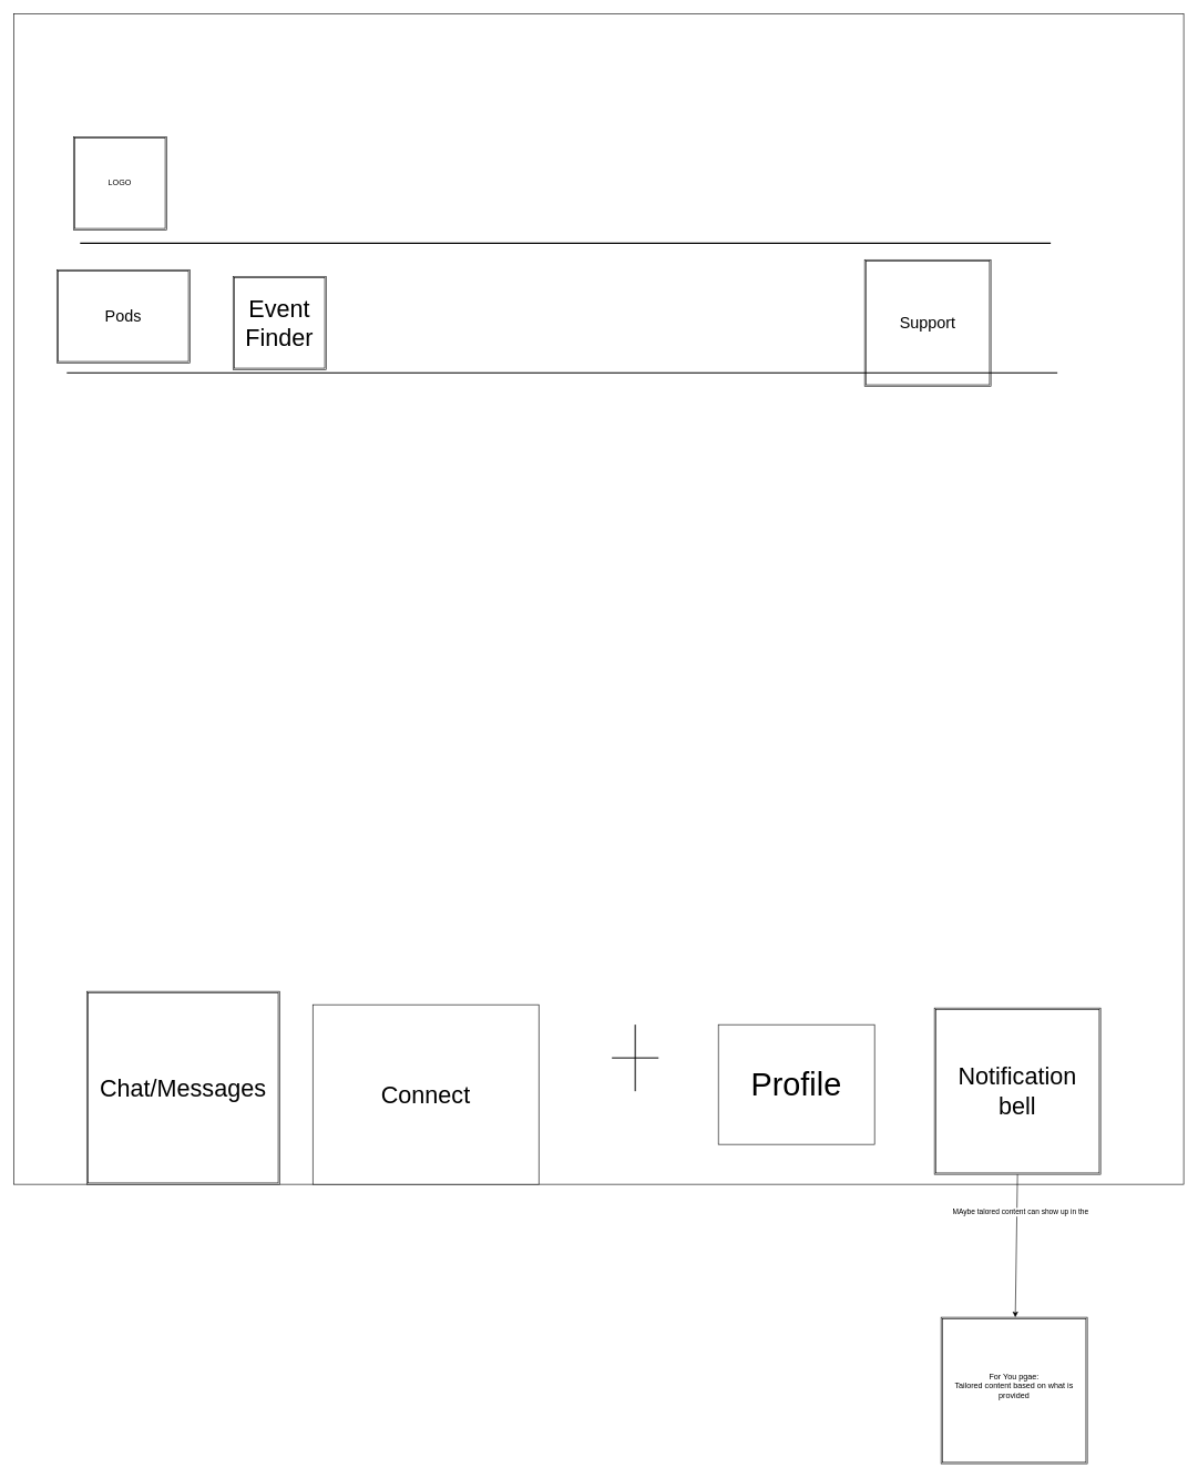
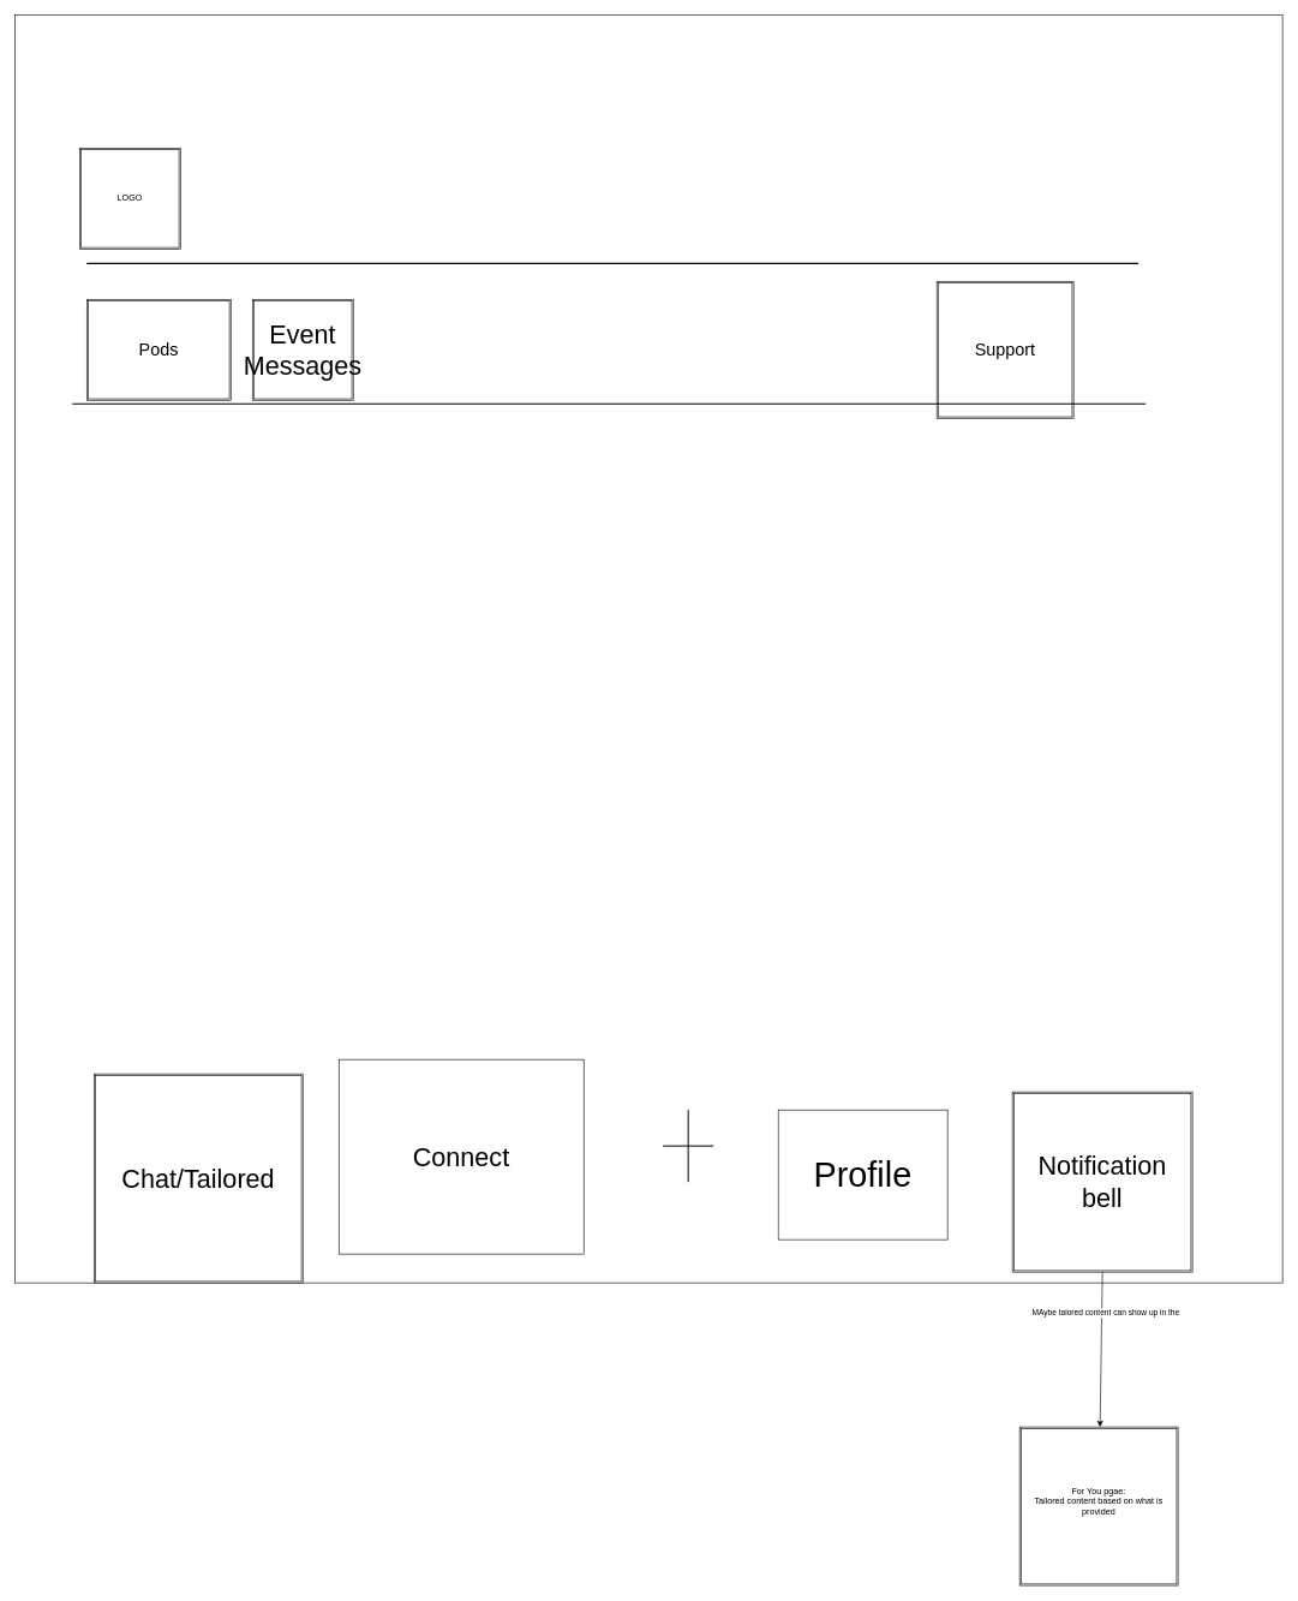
  <mxCell id="0" />
  <mxCell id="1" parent="0" />
  <mxCell id="2" value="" style="whiteSpace=wrap;html=1;aspect=fixed;" parent="1" vertex="1"><mxGeometry x="20" y="20" width="1760" height="1760" as="geometry" /></mxCell>
- <mxCell id="3" value="&lt;font style=&quot;font-size: 36px;&quot;&gt;Connect&lt;/font&gt;" style="rounded=0;whiteSpace=wrap;html=1;" parent="1" vertex="1"><mxGeometry x="470" y="1510" width="340" height="270" as="geometry" /></mxCell>
+ <mxCell id="3" value="&lt;font style=&quot;font-size: 36px;&quot;&gt;Connect&lt;/font&gt;" style="rounded=0;whiteSpace=wrap;html=1;" parent="1" vertex="1"><mxGeometry x="470" y="1470" width="340" height="270" as="geometry" /></mxCell>
  <mxCell id="4" value="" style="line;strokeWidth=2;html=1;" parent="1" vertex="1"><mxGeometry x="120" y="360" width="1460" height="10" as="geometry" /></mxCell>
- <mxCell id="5" value="&lt;font style=&quot;font-size: 24px;&quot;&gt;Pods&lt;/font&gt;" style="shape=ext;double=1;rounded=0;whiteSpace=wrap;html=1;" parent="1" vertex="1"><mxGeometry x="85" y="405" width="200" height="140" as="geometry" /></mxCell>
+ <mxCell id="5" value="&lt;font style=&quot;font-size: 24px;&quot;&gt;Pods&lt;/font&gt;" style="shape=ext;double=1;rounded=0;whiteSpace=wrap;html=1;" parent="1" vertex="1"><mxGeometry x="120" y="415" width="200" height="140" as="geometry" /></mxCell>
  <mxCell id="6" value="LOGO" style="shape=ext;double=1;whiteSpace=wrap;html=1;aspect=fixed;" parent="1" vertex="1"><mxGeometry x="110" y="205" width="140" height="140" as="geometry" /></mxCell>
- <mxCell id="7" value="&lt;font style=&quot;font-size: 36px;&quot;&gt;Chat/Messages&lt;/font&gt;" style="shape=ext;double=1;whiteSpace=wrap;html=1;aspect=fixed;" parent="1" vertex="1"><mxGeometry x="130" y="1490" width="290" height="290" as="geometry" /></mxCell>
+ <mxCell id="7" value="&lt;font style=&quot;font-size: 36px;&quot;&gt;Chat/Tailored&lt;/font&gt;" style="shape=ext;double=1;whiteSpace=wrap;html=1;aspect=fixed;" parent="1" vertex="1"><mxGeometry x="130" y="1490" width="290" height="290" as="geometry" /></mxCell>
  <mxCell id="8" value="&lt;font style=&quot;font-size: 24px;&quot;&gt;Support&lt;/font&gt;" style="shape=ext;double=1;whiteSpace=wrap;html=1;aspect=fixed;" parent="1" vertex="1"><mxGeometry x="1300" y="390" width="190" height="190" as="geometry" /></mxCell>
- <mxCell id="9" value="&lt;font style=&quot;font-size: 36px;&quot;&gt;Event Finder&lt;/font&gt;" style="shape=ext;double=1;whiteSpace=wrap;html=1;aspect=fixed;" parent="1" vertex="1"><mxGeometry x="350" y="415" width="140" height="140" as="geometry" /></mxCell>
+ <mxCell id="9" value="&lt;font style=&quot;font-size: 36px;&quot;&gt;Event Messages&lt;/font&gt;" style="shape=ext;double=1;whiteSpace=wrap;html=1;aspect=fixed;" parent="1" vertex="1"><mxGeometry x="350" y="415" width="140" height="140" as="geometry" /></mxCell>
  <mxCell id="10" value="&lt;div&gt;&lt;font style=&quot;font-size: 48px;&quot;&gt;Profile&lt;/font&gt;&lt;/div&gt;" style="whiteSpace=wrap;html=1;aspect=fixed;" parent="1" vertex="1"><mxGeometry x="1080" y="1540" width="235" height="180" as="geometry" /></mxCell>
  <mxCell id="11" value="" style="line;strokeWidth=2;html=1;" parent="1" vertex="1"><mxGeometry x="100" y="555" width="1490" height="10" as="geometry" /></mxCell>
  <mxCell id="12" style="edgeStyle=none;html=1;exitX=0.5;exitY=1;exitDx=0;exitDy=0;" edge="1" parent="1" source="14" target="16"><mxGeometry relative="1" as="geometry" /></mxCell>
  <mxCell id="13" value="MAybe talored content can show up in the&amp;nbsp;" style="edgeLabel;html=1;align=center;verticalAlign=middle;resizable=0;points=[];" vertex="1" connectable="0" parent="12"><mxGeometry x="-0.49" y="6" relative="1" as="geometry"><mxPoint y="1" as="offset" /></mxGeometry></mxCell>
  <mxCell id="14" value="&lt;font style=&quot;font-size: 36px;&quot;&gt;Notification bell&lt;/font&gt;" style="shape=ext;double=1;whiteSpace=wrap;html=1;aspect=fixed;" parent="1" vertex="1"><mxGeometry x="1405" y="1515" width="250" height="250" as="geometry" /></mxCell>
  <mxCell id="15" value="" style="shape=cross;whiteSpace=wrap;html=1;size=0;" vertex="1" parent="1"><mxGeometry x="920" y="1540" width="70" height="100" as="geometry" /></mxCell>
  <mxCell id="16" value="For You pgae:&lt;div&gt;Tailored content based on what is provided&lt;/div&gt;&lt;div&gt;&lt;br&gt;&lt;/div&gt;" style="shape=ext;double=1;whiteSpace=wrap;html=1;aspect=fixed;" vertex="1" parent="1"><mxGeometry x="1415" y="1980" width="220" height="220" as="geometry" /></mxCell>
